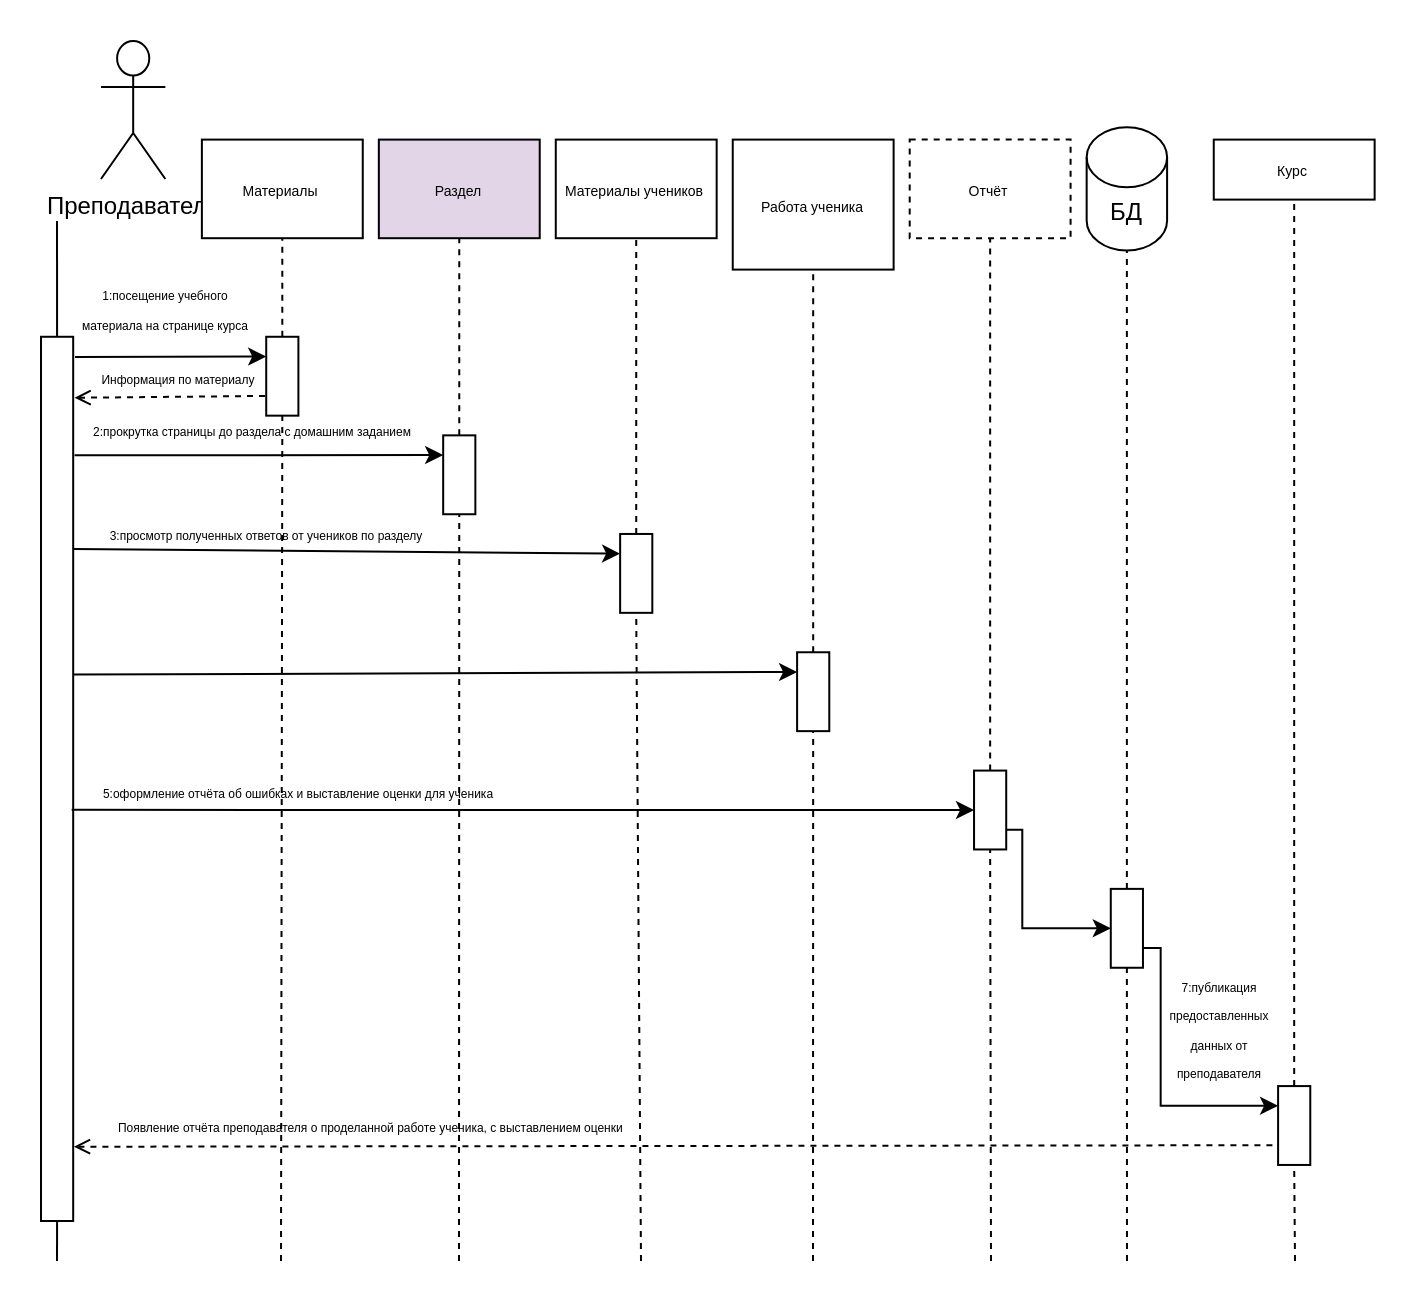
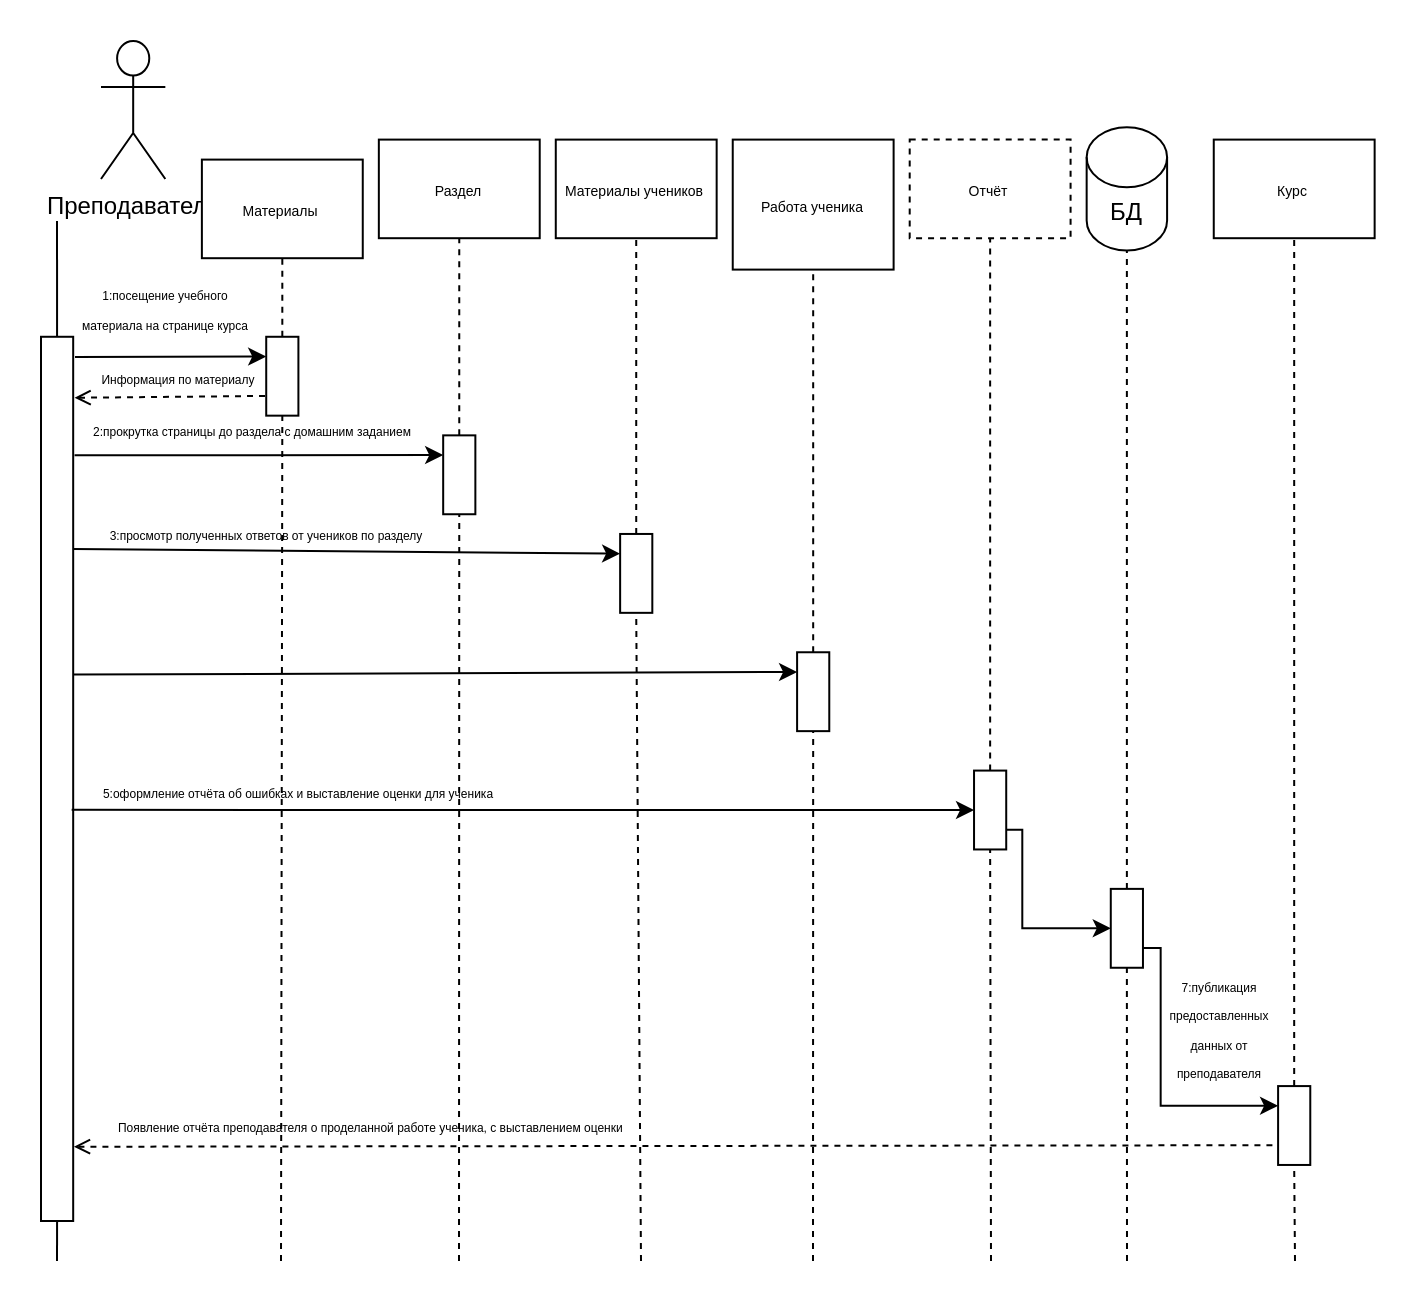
  <mxCell id="0" />
  <mxCell id="1" parent="0" />
  <mxCell id="2" value="" style="rounded=0;whiteSpace=wrap;html=1;container=0;" parent="1" vertex="1"><mxGeometry x="20" y="167.89" width="16.09" height="442.11" as="geometry" /></mxCell>
  <mxCell id="3" value="" style="endArrow=classic;html=1;rounded=0;entryX=0;entryY=0.25;entryDx=0;entryDy=0;" parent="1" target="15" edge="1"><mxGeometry width="50" height="50" relative="1" as="geometry"><mxPoint x="37" y="178" as="sourcePoint" /><mxPoint x="170.652" y="148.169" as="targetPoint" /></mxGeometry></mxCell>
  <mxCell id="4" value="" style="endArrow=none;dashed=1;html=1;rounded=0;entryX=0;entryY=0.75;entryDx=0;entryDy=0;endFill=0;startArrow=open;startFill=0;exitX=1.043;exitY=0.069;exitDx=0;exitDy=0;exitPerimeter=0;" parent="1" source="2" target="15" edge="1"><mxGeometry width="50" height="50" relative="1" as="geometry"><mxPoint x="37" y="200" as="sourcePoint" /><mxPoint x="170.652" y="148.169" as="targetPoint" /></mxGeometry></mxCell>
  <mxCell id="5" value="" style="endArrow=classic;html=1;rounded=0;exitX=0.994;exitY=0.24;exitDx=0;exitDy=0;exitPerimeter=0;entryX=0;entryY=0.25;entryDx=0;entryDy=0;" parent="1" source="2" target="25" edge="1"><mxGeometry width="50" height="50" relative="1" as="geometry"><mxPoint x="162.609" y="226.549" as="sourcePoint" /><mxPoint x="234.196" y="227.535" as="targetPoint" /></mxGeometry></mxCell>
  <mxCell id="6" value="" style="endArrow=classic;html=1;rounded=0;entryX=0;entryY=0.25;entryDx=0;entryDy=0;exitX=1.004;exitY=0.382;exitDx=0;exitDy=0;exitPerimeter=0;" parent="1" source="2" target="29" edge="1"><mxGeometry width="50" height="50" relative="1" as="geometry"><mxPoint x="162.609" y="335.493" as="sourcePoint" /><mxPoint x="322.674" y="227.535" as="targetPoint" /></mxGeometry></mxCell>
  <mxCell id="7" value="" style="endArrow=classic;html=1;rounded=0;entryX=0;entryY=0.5;entryDx=0;entryDy=0;exitX=0.953;exitY=0.535;exitDx=0;exitDy=0;exitPerimeter=0;" parent="1" source="2" target="34" edge="1"><mxGeometry width="50" height="50" relative="1" as="geometry"><mxPoint x="162.609" y="335.493" as="sourcePoint" /><mxPoint x="500.435" y="335.493" as="targetPoint" /></mxGeometry></mxCell>
  <mxCell id="8" value="" style="endArrow=none;dashed=1;html=1;rounded=0;entryX=0;entryY=0.75;entryDx=0;entryDy=0;endFill=0;startArrow=open;startFill=0;exitX=1.024;exitY=0.916;exitDx=0;exitDy=0;exitPerimeter=0;" parent="1" source="2" edge="1"><mxGeometry width="50" height="50" relative="1" as="geometry"><mxPoint x="36" y="503" as="sourcePoint" /><mxPoint x="638.547" y="572.113" as="targetPoint" /></mxGeometry></mxCell>
  <mxCell id="9" value="" style="endArrow=none;html=1;rounded=0;entryX=0.5;entryY=0;entryDx=0;entryDy=0;" parent="1" target="2" edge="1"><mxGeometry width="50" height="50" relative="1" as="geometry"><mxPoint x="28" y="110" as="sourcePoint" /><mxPoint x="0" y="359.599" as="targetPoint" /></mxGeometry></mxCell>
  <mxCell id="10" value="&lt;div&gt;Преподаватель&lt;/div&gt;" style="shape=umlActor;verticalLabelPosition=bottom;verticalAlign=top;html=1;outlineConnect=0;container=0;" parent="1" vertex="1"><mxGeometry x="50" y="20" width="32.174" height="69.014" as="geometry" /></mxCell>
  <mxCell id="11" value="" style="endArrow=classic;html=1;rounded=0;exitX=1.043;exitY=0.134;exitDx=0;exitDy=0;exitPerimeter=0;entryX=0;entryY=0.25;entryDx=0;entryDy=0;" parent="1" source="2" target="21" edge="1"><mxGeometry width="50" height="50" relative="1" as="geometry"><mxPoint x="60.22" y="226.549" as="sourcePoint" /><mxPoint x="131.807" y="227.535" as="targetPoint" /></mxGeometry></mxCell>
  <mxCell id="12" value="" style="endArrow=none;html=1;rounded=0;entryX=0.5;entryY=1;entryDx=0;entryDy=0;" parent="1" target="2" edge="1"><mxGeometry width="50" height="50" relative="1" as="geometry"><mxPoint x="28" y="630" as="sourcePoint" /><mxPoint x="237.177" y="1045.352" as="targetPoint" /></mxGeometry></mxCell>
- <mxCell id="13" value="&lt;span style=&quot;font-size: 7px;&quot;&gt;Материалы&lt;/span&gt;" style="rounded=0;whiteSpace=wrap;html=1;container=0;" parent="1" vertex="1"><mxGeometry x="100.438" y="69.296" width="80.435" height="49.296" as="geometry" /></mxCell>
+ <mxCell id="13" value="&lt;span style=&quot;font-size: 7px;&quot;&gt;Материалы&lt;/span&gt;" style="rounded=0;whiteSpace=wrap;html=1;container=0;" parent="1" vertex="1"><mxGeometry x="100.438" y="79.296" width="80.435" height="49.296" as="geometry" /></mxCell>
  <mxCell id="14" value="" style="endArrow=none;dashed=1;html=1;rounded=0;entryX=0.5;entryY=1;entryDx=0;entryDy=0;" parent="1" source="15" target="13" edge="1"><mxGeometry width="50" height="50" relative="1" as="geometry"><mxPoint x="148.699" y="917.709" as="sourcePoint" /><mxPoint x="277.394" y="167.887" as="targetPoint" /></mxGeometry></mxCell>
  <mxCell id="15" value="" style="rounded=0;whiteSpace=wrap;html=1;container=0;" parent="1" vertex="1"><mxGeometry x="132.612" y="167.887" width="16.087" height="39.437" as="geometry" /></mxCell>
  <mxCell id="16" value="&lt;font style=&quot;font-size: 6px;&quot;&gt;Информация по материалу&lt;/font&gt;" style="text;html=1;align=center;verticalAlign=middle;whiteSpace=wrap;rounded=0;container=0;" parent="1" vertex="1"><mxGeometry x="48.59" y="180" width="80" height="15.22" as="geometry" /></mxCell>
  <mxCell id="17" value="&lt;font style=&quot;font-size: 6px;&quot;&gt;1:посещение учебного материала на странице курса&lt;/font&gt;" style="text;html=1;align=center;verticalAlign=middle;whiteSpace=wrap;rounded=0;container=0;" parent="1" vertex="1"><mxGeometry x="36.09" y="138.31" width="92.5" height="29.58" as="geometry" /></mxCell>
- <mxCell id="18" value="&lt;font style=&quot;font-size: 7px;&quot;&gt;Раздел&lt;/font&gt;" style="rounded=0;whiteSpace=wrap;html=1;container=0;fillColor=#e1d5e7;" parent="1" vertex="1"><mxGeometry x="188.916" y="69.296" width="80.435" height="49.296" as="geometry" /></mxCell>
+ <mxCell id="18" value="&lt;font style=&quot;font-size: 7px;&quot;&gt;Раздел&lt;/font&gt;" style="rounded=0;whiteSpace=wrap;html=1;container=0;" parent="1" vertex="1"><mxGeometry x="188.916" y="69.296" width="80.435" height="49.296" as="geometry" /></mxCell>
  <mxCell id="19" value="" style="endArrow=none;dashed=1;html=1;rounded=0;entryX=0.5;entryY=1;entryDx=0;entryDy=0;" parent="1" source="21" target="18" edge="1"><mxGeometry width="50" height="50" relative="1" as="geometry"><mxPoint x="261.307" y="917.709" as="sourcePoint" /><mxPoint x="390.003" y="167.887" as="targetPoint" /></mxGeometry></mxCell>
  <mxCell id="20" value="" style="endArrow=none;dashed=1;html=1;rounded=0;entryX=0.5;entryY=1;entryDx=0;entryDy=0;" parent="1" target="21" edge="1"><mxGeometry width="50" height="50" relative="1" as="geometry"><mxPoint x="229" y="630" as="sourcePoint" /><mxPoint x="261.307" y="118.592" as="targetPoint" /></mxGeometry></mxCell>
  <mxCell id="21" value="" style="rounded=0;whiteSpace=wrap;html=1;container=0;" parent="1" vertex="1"><mxGeometry x="221.09" y="217.183" width="16.087" height="39.437" as="geometry" /></mxCell>
  <mxCell id="22" value="&lt;span style=&quot;font-size: 7px;&quot;&gt;Материалы учеников&lt;/span&gt;" style="rounded=0;whiteSpace=wrap;html=1;container=0;" parent="1" vertex="1"><mxGeometry x="277.394" y="69.296" width="80.435" height="49.296" as="geometry" /></mxCell>
  <mxCell id="23" value="" style="endArrow=none;dashed=1;html=1;rounded=0;entryX=0.5;entryY=1;entryDx=0;entryDy=0;" parent="1" source="25" target="22" edge="1"><mxGeometry width="50" height="50" relative="1" as="geometry"><mxPoint x="349.786" y="917.709" as="sourcePoint" /><mxPoint x="478.481" y="167.887" as="targetPoint" /></mxGeometry></mxCell>
  <mxCell id="24" value="" style="endArrow=none;dashed=1;html=1;rounded=0;entryX=0.5;entryY=1;entryDx=0;entryDy=0;" parent="1" target="25" edge="1"><mxGeometry width="50" height="50" relative="1" as="geometry"><mxPoint x="320" y="630" as="sourcePoint" /><mxPoint x="349.786" y="118.592" as="targetPoint" /></mxGeometry></mxCell>
  <mxCell id="25" value="" style="rounded=0;whiteSpace=wrap;html=1;container=0;" parent="1" vertex="1"><mxGeometry x="309.568" y="266.479" width="16.087" height="39.437" as="geometry" /></mxCell>
  <mxCell id="26" value="&lt;font style=&quot;font-size: 7px;&quot;&gt;Работа ученика&lt;/font&gt;" style="rounded=0;whiteSpace=wrap;html=1;container=0;" parent="1" vertex="1"><mxGeometry x="365.873" y="69.296" width="80.435" height="65" as="geometry" /></mxCell>
  <mxCell id="27" value="" style="endArrow=none;dashed=1;html=1;rounded=0;entryX=0.5;entryY=1;entryDx=0;entryDy=0;" parent="1" source="29" target="26" edge="1"><mxGeometry width="50" height="50" relative="1" as="geometry"><mxPoint x="438.264" y="917.709" as="sourcePoint" /><mxPoint x="566.96" y="167.887" as="targetPoint" /></mxGeometry></mxCell>
  <mxCell id="28" value="" style="endArrow=none;dashed=1;html=1;rounded=0;entryX=0.5;entryY=1;entryDx=0;entryDy=0;" parent="1" target="29" edge="1"><mxGeometry width="50" height="50" relative="1" as="geometry"><mxPoint x="406" y="630" as="sourcePoint" /><mxPoint x="438.264" y="118.592" as="targetPoint" /></mxGeometry></mxCell>
  <mxCell id="29" value="" style="rounded=0;whiteSpace=wrap;html=1;container=0;" parent="1" vertex="1"><mxGeometry x="398.047" y="325.634" width="16.087" height="39.437" as="geometry" /></mxCell>
  <mxCell id="30" value="&lt;font style=&quot;font-size: 6px;&quot;&gt;3:просмотр полученных ответов от учеников по разделу&lt;/font&gt;" style="text;html=1;align=center;verticalAlign=middle;whiteSpace=wrap;rounded=0;container=0;" parent="1" vertex="1"><mxGeometry x="48.59" y="256.62" width="167.5" height="19.72" as="geometry" /></mxCell>
  <mxCell id="31" value="&lt;font style=&quot;font-size: 7px;&quot;&gt;Отчёт&lt;/font&gt;" style="rounded=0;whiteSpace=wrap;html=1;container=0;dashed=1;" parent="1" vertex="1"><mxGeometry x="454.351" y="69.296" width="80.435" height="49.296" as="geometry" /></mxCell>
  <mxCell id="32" value="" style="endArrow=none;dashed=1;html=1;rounded=0;entryX=0.5;entryY=1;entryDx=0;entryDy=0;exitX=0.5;exitY=0;exitDx=0;exitDy=0;" parent="1" source="34" target="31" edge="1"><mxGeometry width="50" height="50" relative="1" as="geometry"><mxPoint x="494.568" y="325.634" as="sourcePoint" /><mxPoint x="655.438" y="167.887" as="targetPoint" /></mxGeometry></mxCell>
  <mxCell id="33" value="" style="endArrow=none;dashed=1;html=1;rounded=0;entryX=0.5;entryY=1;entryDx=0;entryDy=0;" parent="1" target="34" edge="1"><mxGeometry width="50" height="50" relative="1" as="geometry"><mxPoint x="495" y="630" as="sourcePoint" /><mxPoint x="494.568" y="365.07" as="targetPoint" /></mxGeometry></mxCell>
  <mxCell id="34" value="" style="rounded=0;whiteSpace=wrap;html=1;container=0;" parent="1" vertex="1"><mxGeometry x="486.525" y="384.789" width="16.087" height="39.437" as="geometry" /></mxCell>
  <mxCell id="35" value="&lt;font style=&quot;font-size: 6px;&quot;&gt;5:оформление отчёта об ошибках и выставление оценки для ученика&lt;/font&gt;" style="text;html=1;align=center;verticalAlign=middle;whiteSpace=wrap;rounded=0;container=0;" parent="1" vertex="1"><mxGeometry x="48.59" y="384.79" width="200" height="19.72" as="geometry" /></mxCell>
  <mxCell id="36" value="" style="endArrow=classic;html=1;rounded=0;exitX=1;exitY=0.75;exitDx=0;exitDy=0;entryX=0;entryY=0.5;entryDx=0;entryDy=0;" parent="1" source="34" target="42" edge="1"><mxGeometry width="50" height="50" relative="1" as="geometry"><mxPoint x="148.699" y="403.521" as="sourcePoint" /><mxPoint x="566.96" y="473.521" as="targetPoint" /><Array as="points"><mxPoint x="510.655" y="414.366" /><mxPoint x="510.655" y="463.662" /></Array></mxGeometry></mxCell>
  <mxCell id="37" value="&lt;font style=&quot;font-size: 6px;&quot;&gt;7:публикация предоставленных данных от преподавателя&lt;/font&gt;" style="text;html=1;align=center;verticalAlign=middle;whiteSpace=wrap;rounded=0;container=0;" parent="1" vertex="1"><mxGeometry x="581.438" y="483.38" width="57.109" height="59.155" as="geometry" /></mxCell>
  <mxCell id="38" value="&lt;span style=&quot;font-size: 6px;&quot;&gt;Появление отчёта преподавателя о проделанной работе ученика, с выставлением оценки&amp;nbsp;&lt;/span&gt;" style="text;html=1;align=center;verticalAlign=middle;whiteSpace=wrap;rounded=0;container=0;" parent="1" vertex="1"><mxGeometry x="56.09" y="552.39" width="260" height="19.72" as="geometry" /></mxCell>
  <mxCell id="39" value="БД" style="shape=cylinder3;whiteSpace=wrap;html=1;boundedLbl=1;backgroundOutline=1;size=15;container=0;" parent="1" vertex="1"><mxGeometry x="542.829" y="63.134" width="40.217" height="61.62" as="geometry" /></mxCell>
  <mxCell id="40" value="" style="endArrow=none;dashed=1;html=1;rounded=0;entryX=0.5;entryY=1;entryDx=0;entryDy=0;exitX=0.5;exitY=0;exitDx=0;exitDy=0;entryPerimeter=0;" parent="1" source="42" target="39" edge="1"><mxGeometry width="50" height="50" relative="1" as="geometry"><mxPoint x="661.068" y="345.352" as="sourcePoint" /><mxPoint x="661.068" y="138.31" as="targetPoint" /></mxGeometry></mxCell>
  <mxCell id="41" value="" style="endArrow=none;dashed=1;html=1;rounded=0;entryX=0.5;entryY=1;entryDx=0;entryDy=0;" parent="1" target="42" edge="1"><mxGeometry width="50" height="50" relative="1" as="geometry"><mxPoint x="563" y="630" as="sourcePoint" /><mxPoint x="661.068" y="384.789" as="targetPoint" /></mxGeometry></mxCell>
  <mxCell id="42" value="" style="rounded=0;whiteSpace=wrap;html=1;container=0;" parent="1" vertex="1"><mxGeometry x="554.894" y="443.944" width="16.087" height="39.437" as="geometry" /></mxCell>
  <mxCell id="43" value="" style="endArrow=classic;html=1;rounded=0;entryX=0;entryY=0.25;entryDx=0;entryDy=0;exitX=1;exitY=0.5;exitDx=0;exitDy=0;" parent="1" edge="1"><mxGeometry width="50" height="50" relative="1" as="geometry"><mxPoint x="570.981" y="473.521" as="sourcePoint" /><mxPoint x="638.547" y="552.394" as="targetPoint" /><Array as="points"><mxPoint x="579.829" y="473.521" /><mxPoint x="579.829" y="522.817" /><mxPoint x="579.829" y="552.394" /></Array></mxGeometry></mxCell>
- <mxCell id="44" value="&lt;span style=&quot;font-size: 7px;&quot;&gt;Курс&lt;/span&gt;" style="rounded=0;whiteSpace=wrap;html=1;container=0;" parent="1" vertex="1"><mxGeometry x="606.375" y="69.296" width="80.435" height="30" as="geometry" /></mxCell>
+ <mxCell id="44" value="&lt;span style=&quot;font-size: 7px;&quot;&gt;Курс&lt;/span&gt;" style="rounded=0;whiteSpace=wrap;html=1;container=0;" parent="1" vertex="1"><mxGeometry x="606.375" y="69.296" width="80.435" height="49.296" as="geometry" /></mxCell>
  <mxCell id="45" value="" style="endArrow=none;dashed=1;html=1;rounded=0;entryX=0.5;entryY=1;entryDx=0;entryDy=0;exitX=0.5;exitY=0;exitDx=0;exitDy=0;" parent="1" source="47" target="44" edge="1"><mxGeometry width="50" height="50" relative="1" as="geometry"><mxPoint x="727.829" y="325.634" as="sourcePoint" /><mxPoint x="888.699" y="167.887" as="targetPoint" /></mxGeometry></mxCell>
  <mxCell id="46" value="" style="endArrow=none;dashed=1;html=1;rounded=0;entryX=0.5;entryY=1;entryDx=0;entryDy=0;" parent="1" target="47" edge="1"><mxGeometry width="50" height="50" relative="1" as="geometry"><mxPoint x="647" y="630" as="sourcePoint" /><mxPoint x="727.829" y="365.07" as="targetPoint" /></mxGeometry></mxCell>
  <mxCell id="47" value="" style="rounded=0;whiteSpace=wrap;html=1;container=0;" parent="1" vertex="1"><mxGeometry x="638.549" y="542.538" width="16.087" height="39.437" as="geometry" /></mxCell>
  <mxCell id="48" value="" style="endArrow=none;dashed=1;html=1;rounded=0;entryX=0.5;entryY=1;entryDx=0;entryDy=0;" parent="1" target="15" edge="1"><mxGeometry width="50" height="50" relative="1" as="geometry"><mxPoint x="140" y="630" as="sourcePoint" /><mxPoint x="187.18" y="317" as="targetPoint" /></mxGeometry></mxCell>
  <mxCell id="49" value="&lt;font style=&quot;font-size: 6px;&quot;&gt;2:прокрутка страницы до раздела с домашним заданием&lt;/font&gt;" style="text;html=1;align=center;verticalAlign=middle;whiteSpace=wrap;rounded=0;container=0;" parent="1" vertex="1"><mxGeometry x="36.09" y="210.14" width="180" height="7.04" as="geometry" /></mxCell>
